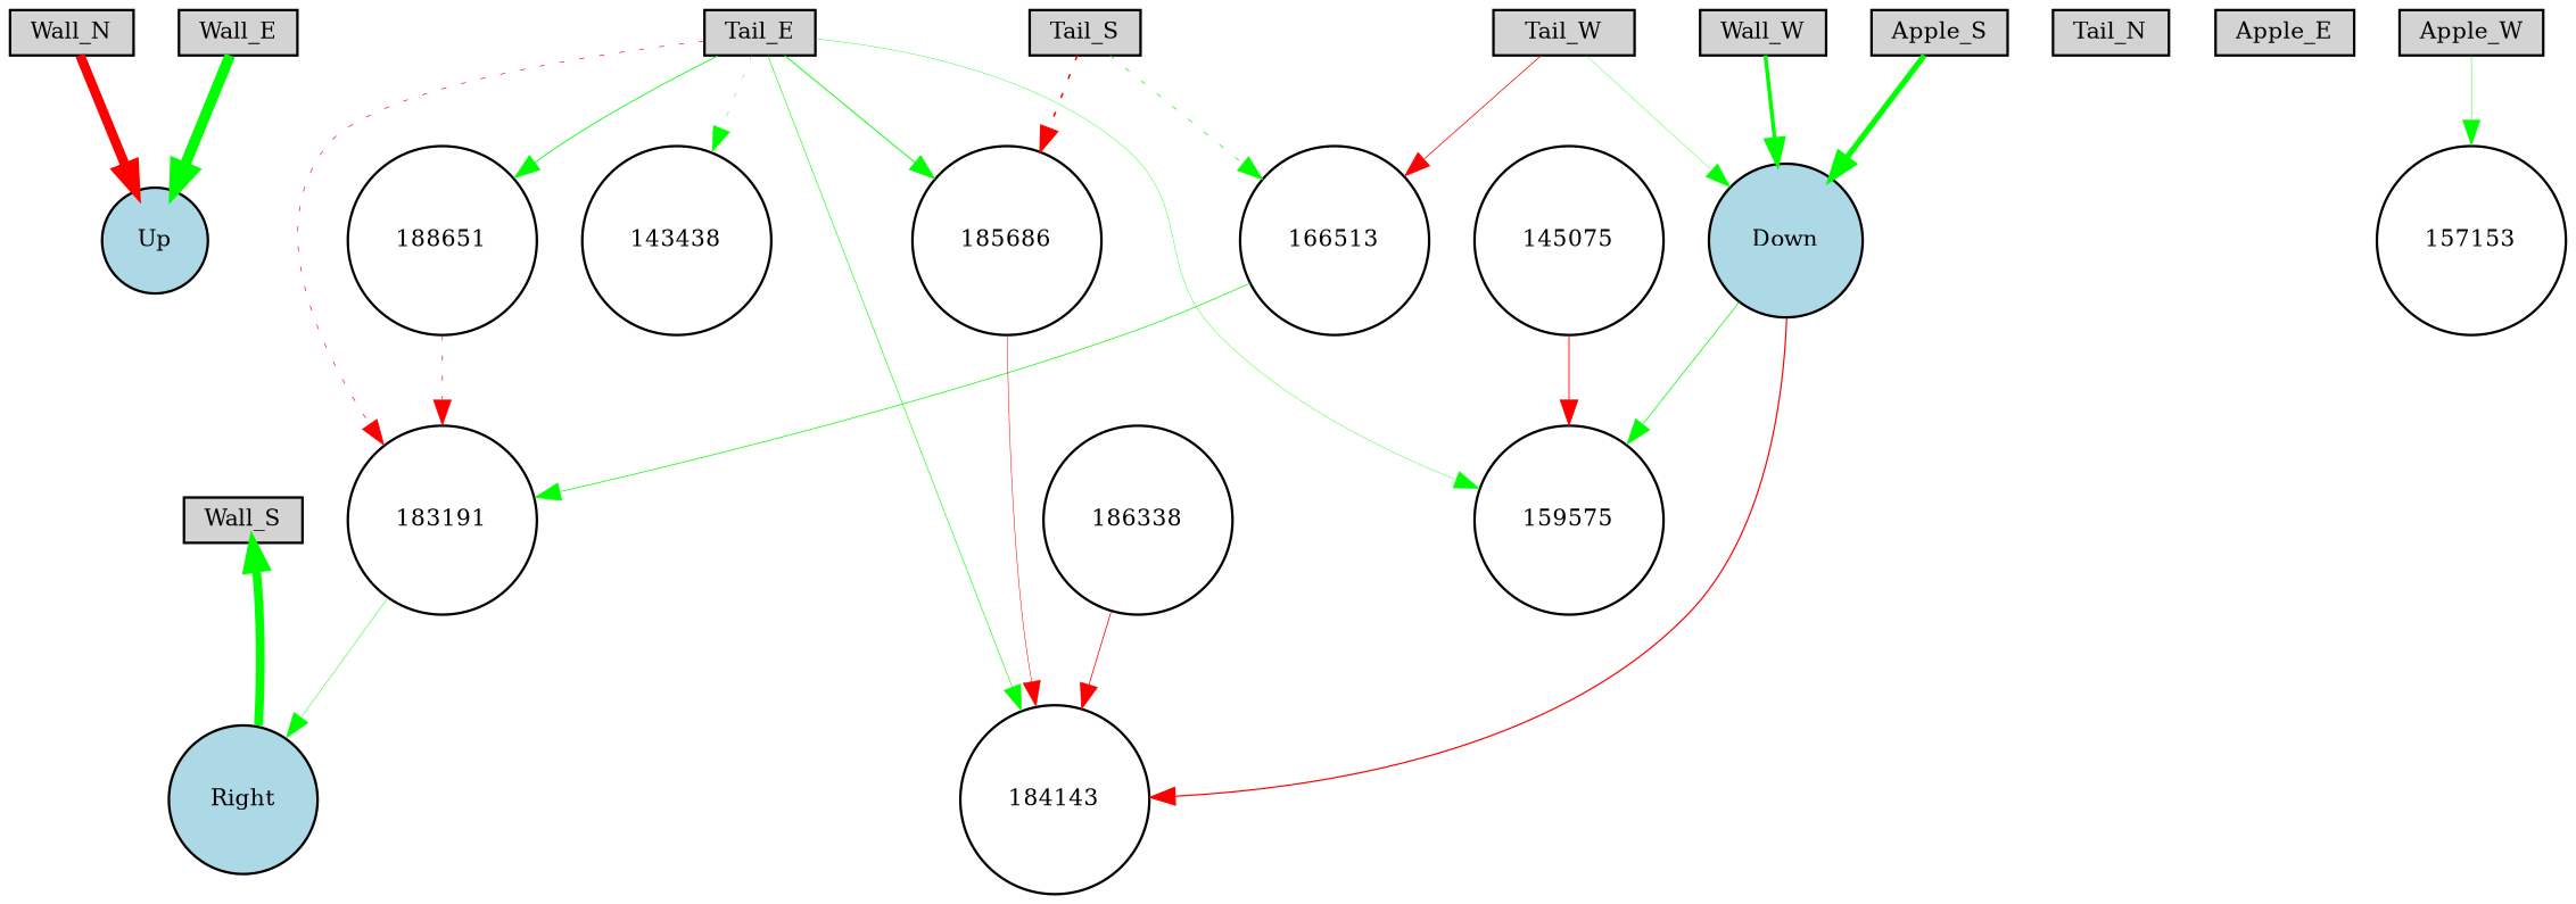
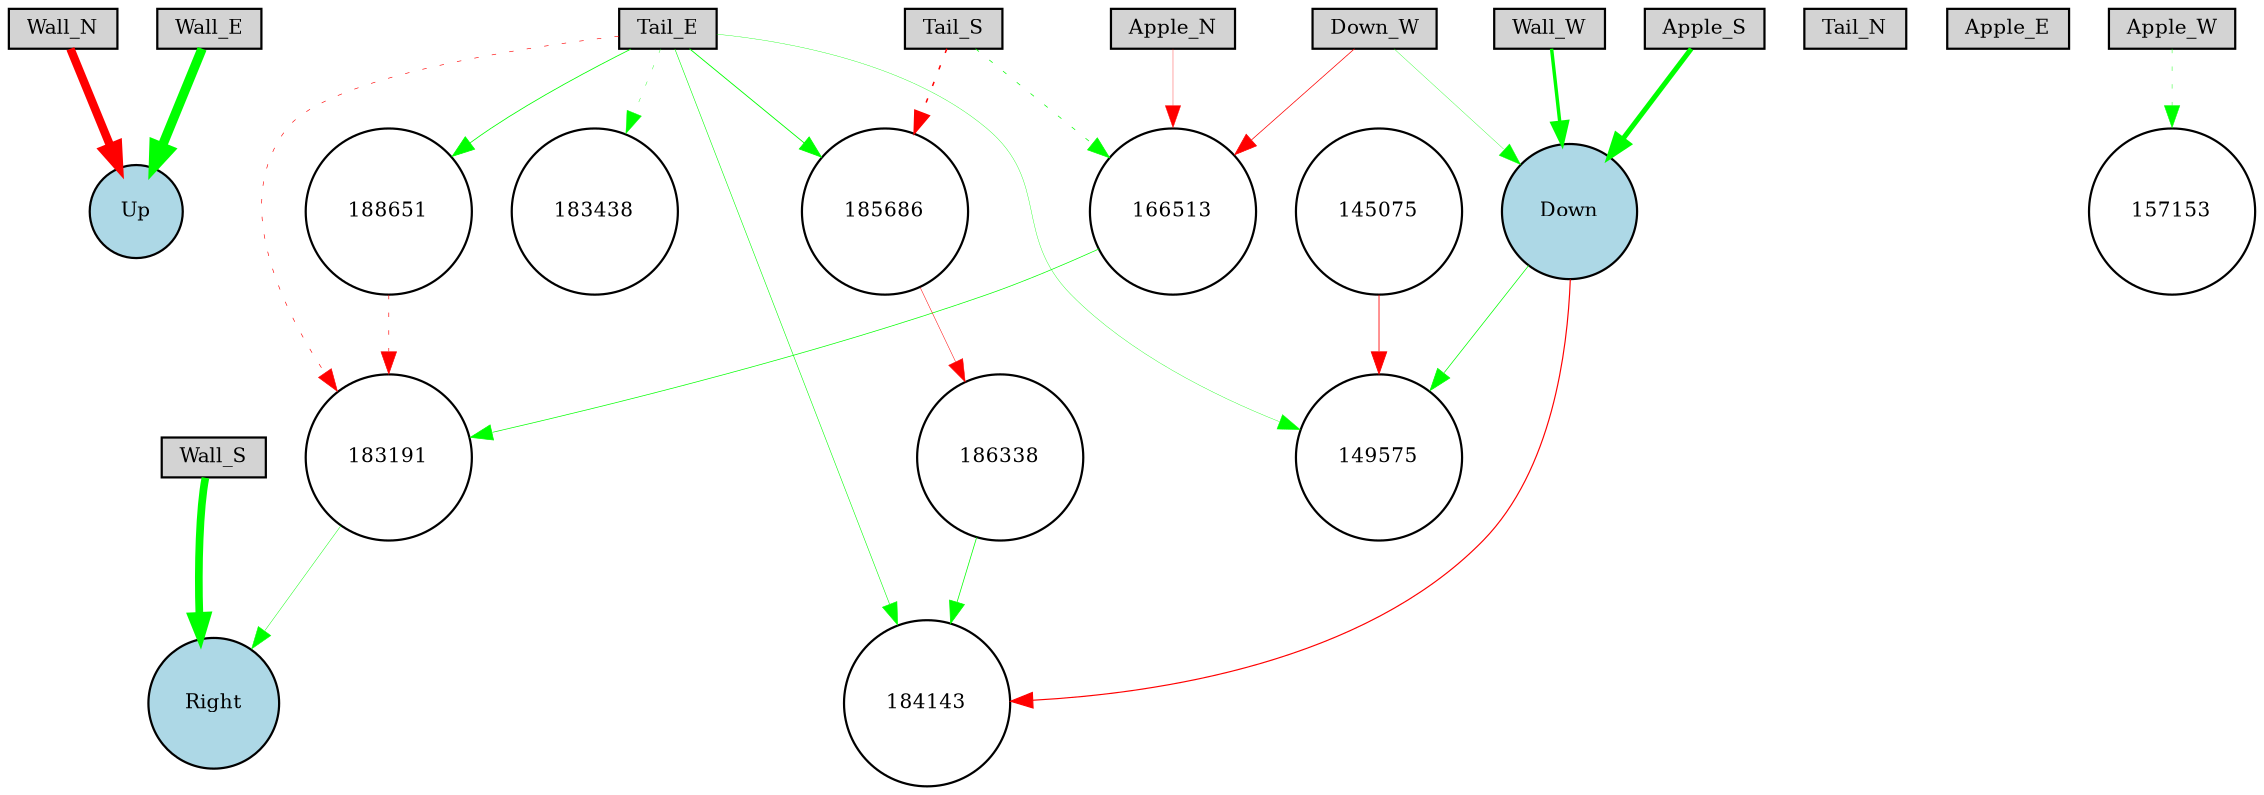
  digraph {
    node [fillcolor=lightgray fontsize=9 shape=circle style=filled]
    edge [color=green style=solid]
    Wall_N [height=0.2 shape=box width=0.2]
    Up [fillcolor=lightblue height=0.2 width=0.2]
    Wall_S [height=0.2 shape=box width=0.2]
    Right [fillcolor=lightblue height=0.2 width=0.2]
    Wall_E [height=0.2 shape=box width=0.2]
    Wall_W [height=0.2 shape=box width=0.2]
    Down [fillcolor=lightblue height=0.2 width=0.2]
    184143 [fillcolor=white height=0.2 width=0.2]
-   159575 [fillcolor=white height=0.2 width=0.2]
+   159575 [fillcolor=white height=0.2 width=0.2 label=149575]
    Tail_N [height=0.2 shape=box width=0.2]
    Tail_S [height=0.2 shape=box width=0.2]
    n12 [fillcolor=white height=0.2 label=166513 width=0.2]
    185686 [fillcolor=white height=0.2 width=0.2]
    183191 [fillcolor=white height=0.2 width=0.2]
    Tail_E [height=0.2 shape=box width=0.2]
    188651 [fillcolor=white height=0.2 width=0.2]
-   183438 [fillcolor=white height=0.2 width=0.2 label=143438]
-   Tail_W [height=0.2 shape=box width=0.2]
+   183438 [fillcolor=white height=0.2 width=0.2]
+   Tail_W [height=0.2 shape=box width=0.2 label=Down_W]
+   Apple_N [height=0.2 shape=box width=0.2]
    Apple_S [height=0.2 shape=box width=0.2]
    Apple_E [height=0.2 shape=box width=0.2]
    Apple_W [height=0.2 shape=box width=0.2]
    n23 [fillcolor=white height=0.2 label=157153 width=0.2]
    186338 [fillcolor=white height=0.2 width=0.2]
    145075 [fillcolor=white height=0.2 width=0.2]
    Wall_N -> Up [color=red penwidth=3.8055080376140107]
-   Right -> Wall_S [penwidth=3.4684886472534155]
+   Wall_S -> Right [penwidth=3.4684886472534155]
    Wall_E -> Up [penwidth=4.264390209511607]
    Wall_W -> Down [penwidth=1.5454685976974465]
    Down -> 184143 [color=red penwidth=0.5272963115830385]
    Down -> 159575 [penwidth=0.32800486005338936]
    Tail_S -> n12 [penwidth=0.31745787810931697 style=dotted]
    Tail_S -> 185686 [color=red penwidth=0.6750178402765172 style=dotted]
    n12 -> 183191 [penwidth=0.3192791166913195]
-   185686 -> 184143 [color=red penwidth=0.22358913520164336]
+   185686 -> 186338 [color=red penwidth=0.22358913520164336]
    183191 -> Right [penwidth=0.20396847247785366]
    Tail_E -> 184143 [penwidth=0.2577704182414551]
    Tail_E -> 159575 [penwidth=0.16362548102976732]
    Tail_E -> 185686 [penwidth=0.3950213588011038]
    Tail_E -> 183191 [color=red penwidth=0.2819540029438393 style=dotted]
    Tail_E -> 188651 [penwidth=0.36248668520752914]
    Tail_E -> 183438 [penwidth=0.16557636385268476 style=dotted]
    188651 -> 183191 [color=red penwidth=0.28953970554593256 style=dotted]
    Tail_W -> Down [penwidth=0.1507468938109038]
    Tail_W -> n12 [color=red penwidth=0.33150051478692555]
+   Apple_N -> n12 [color=red penwidth=0.154534423286193]
    Apple_S -> Down [penwidth=2.2738983269264548]
-   Apple_W -> n23 [penwidth=0.19836347135665605]
-   186338 -> 184143 [color=red penwidth=0.3342241138670039]
+   Apple_W -> n23 [penwidth=0.19836347135665605 style=dotted]
+   186338 -> 184143 [penwidth=0.3342241138670039]
    145075 -> 159575 [color=red penwidth=0.3811058296919072]
  }
